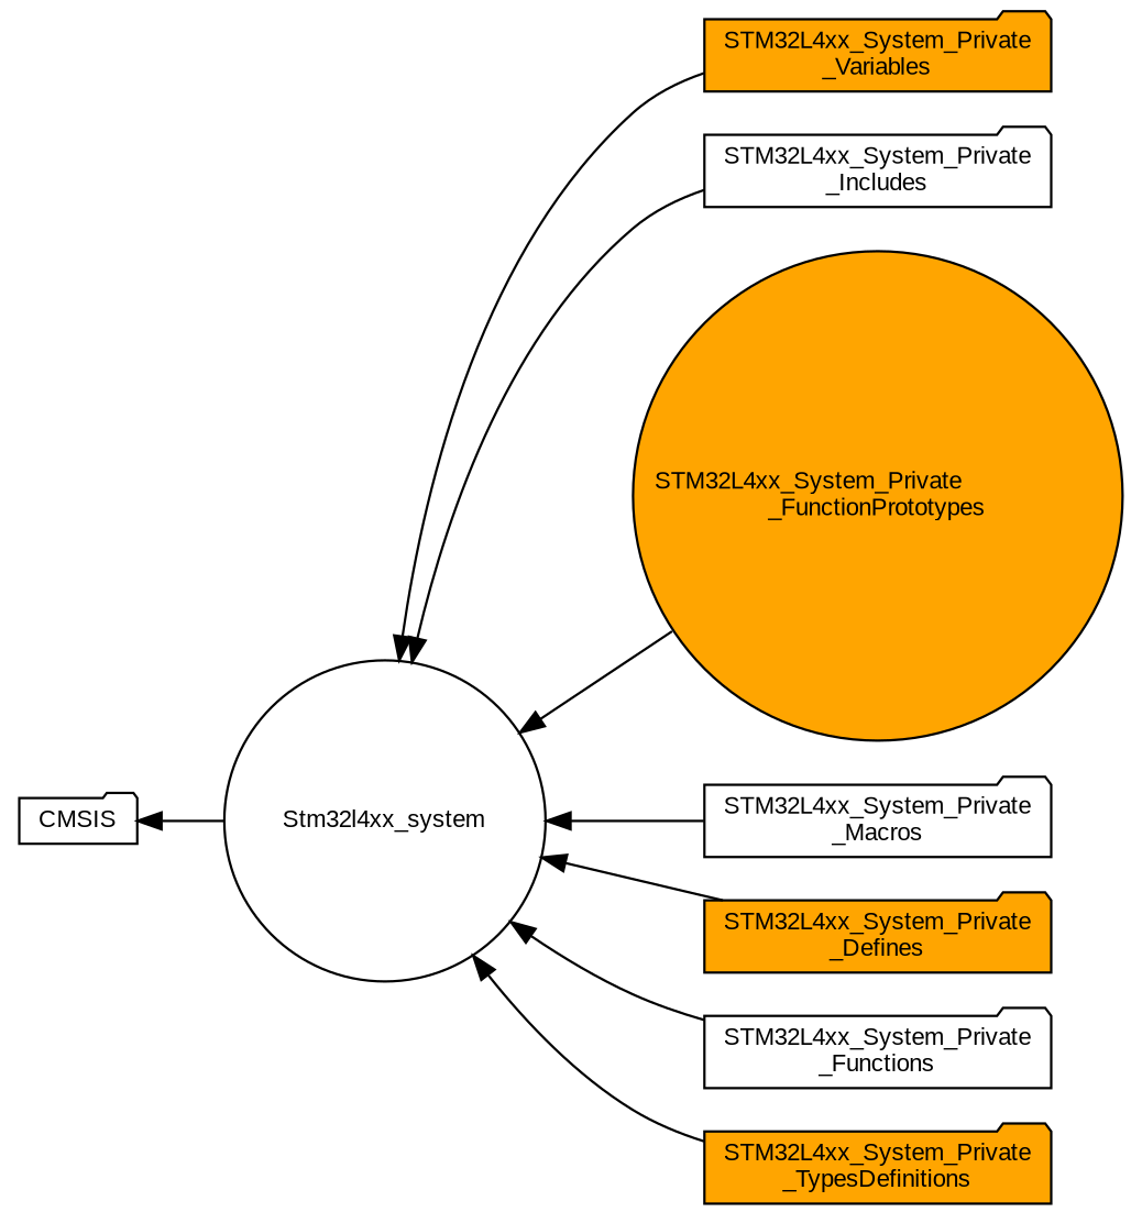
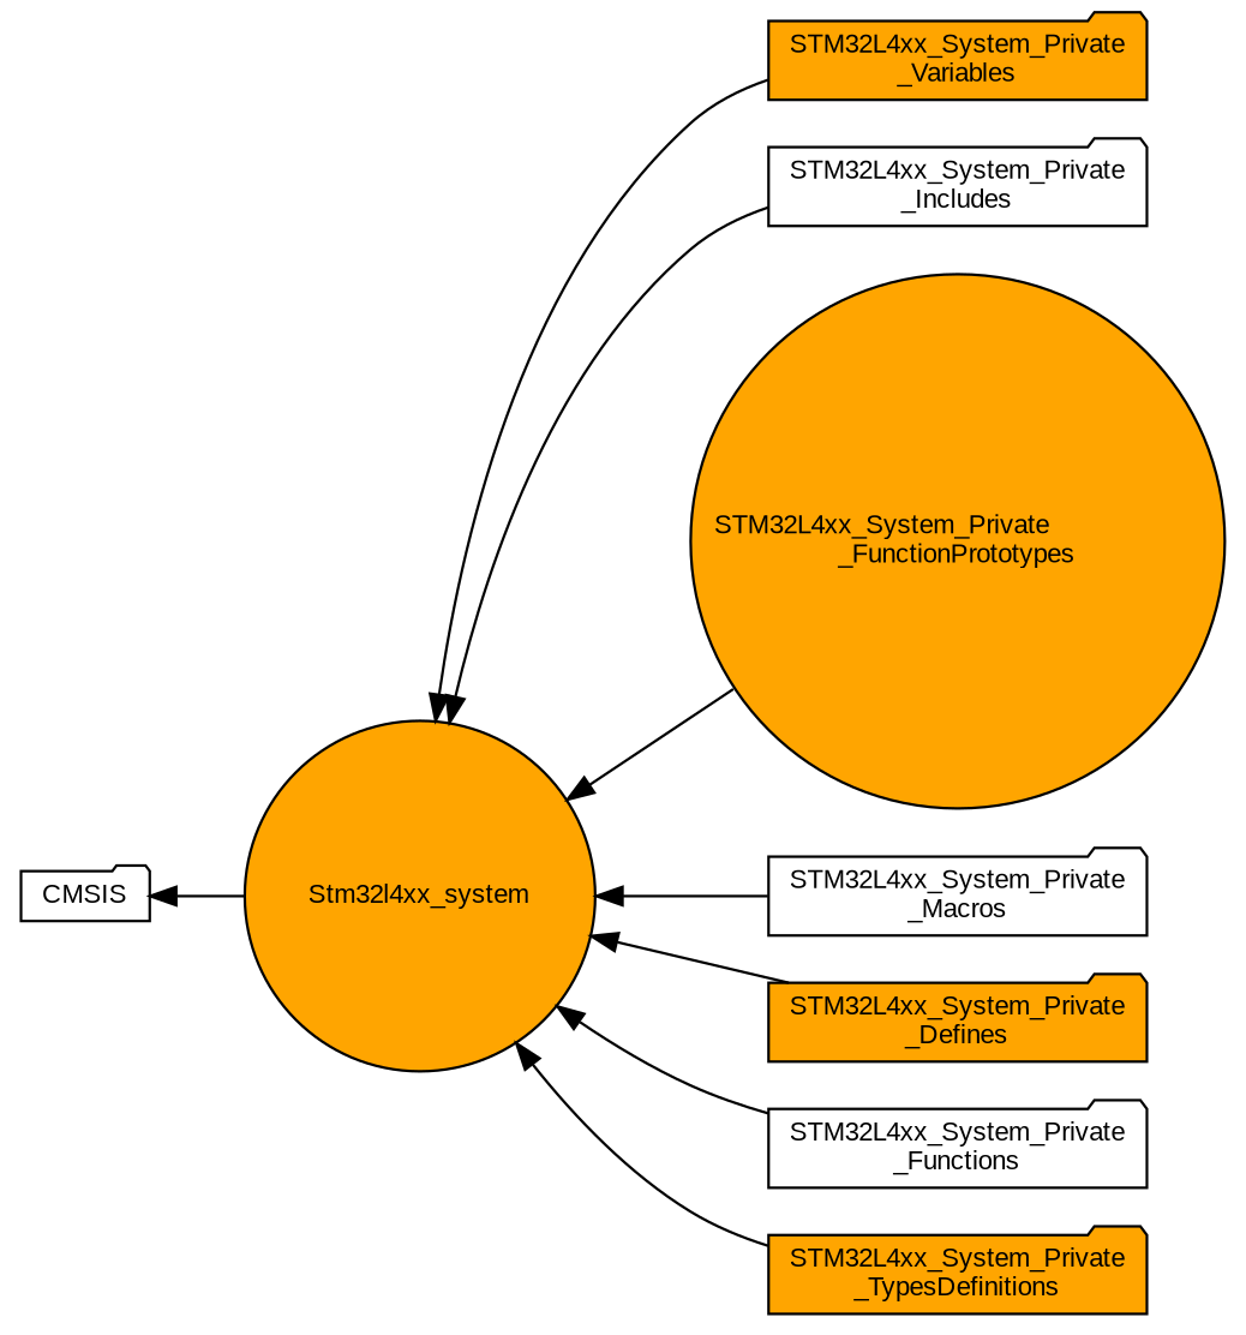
  digraph {
    fontname="Liberation Sans"
    rankdir=LR
    node [color=black fillcolor=white fontname="Liberation Sans" fontsize=10 shape=folder style=filled]
    edge [dir=back fontname="Liberation Sans" fontsize=10 labelfontname=Helvetica labelfontsize=10 shape=plaintext style=solid]
    n1 [fillcolor=orange height=0.2 label="STM32L4xx_System_Private\l_Variables" width=0.4]
    n2 [height=0.2 label="STM32L4xx_System_Private\l_Includes" width=0.4]
    n3 [fillcolor=orange height=0.2 label="STM32L4xx_System_Private\l_FunctionPrototypes" shape=circle width=0.4]
    n4 [height=0.2 label="STM32L4xx_System_Private\l_Macros" width=0.4]
    n5 [fillcolor=orange height=0.2 label="STM32L4xx_System_Private\l_Defines" width=0.4]
-   n6 [fontcolor=black height=0.2 label=Stm32l4xx_system shape=circle width=0.4]
+   n6 [fillcolor=orange fontcolor=black height=0.2 label=Stm32l4xx_system shape=circle width=0.4]
    n7 [height=0.2 label="STM32L4xx_System_Private\l_Functions" width=0.4]
    n8 [fillcolor=orange height=0.2 label="STM32L4xx_System_Private\l_TypesDefinitions" width=0.4]
    n9 [height=0.2 label=CMSIS width=0.4]
    n6 -> n1
    n6 -> n2
    n6 -> n3
    n6 -> n4
    n6 -> n5
    n6 -> n7
    n6 -> n8
    n9 -> n6
  }
